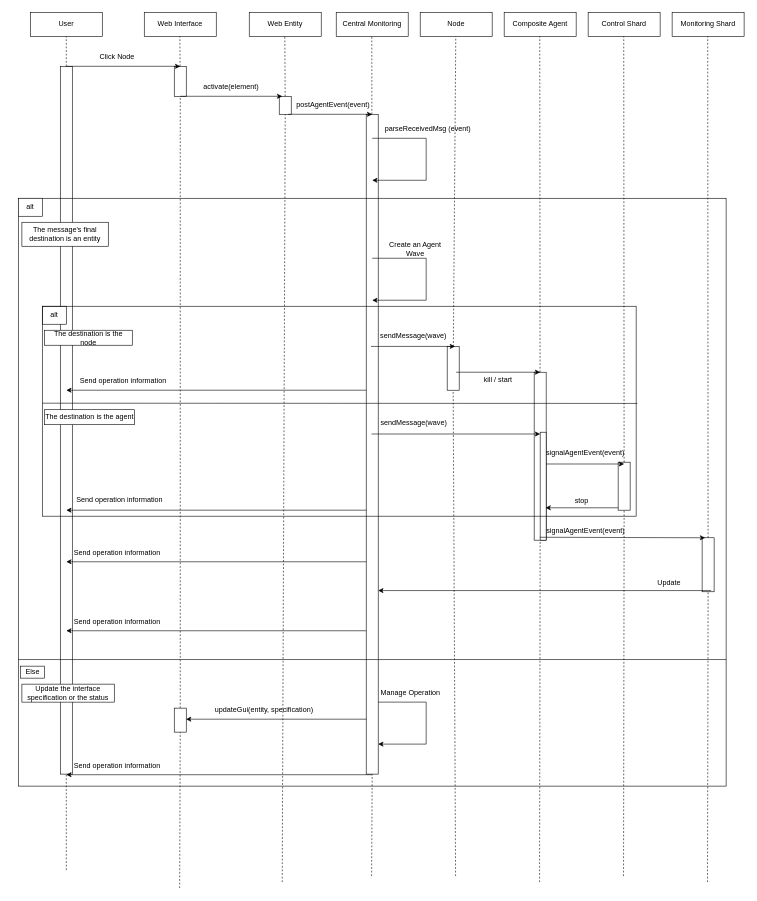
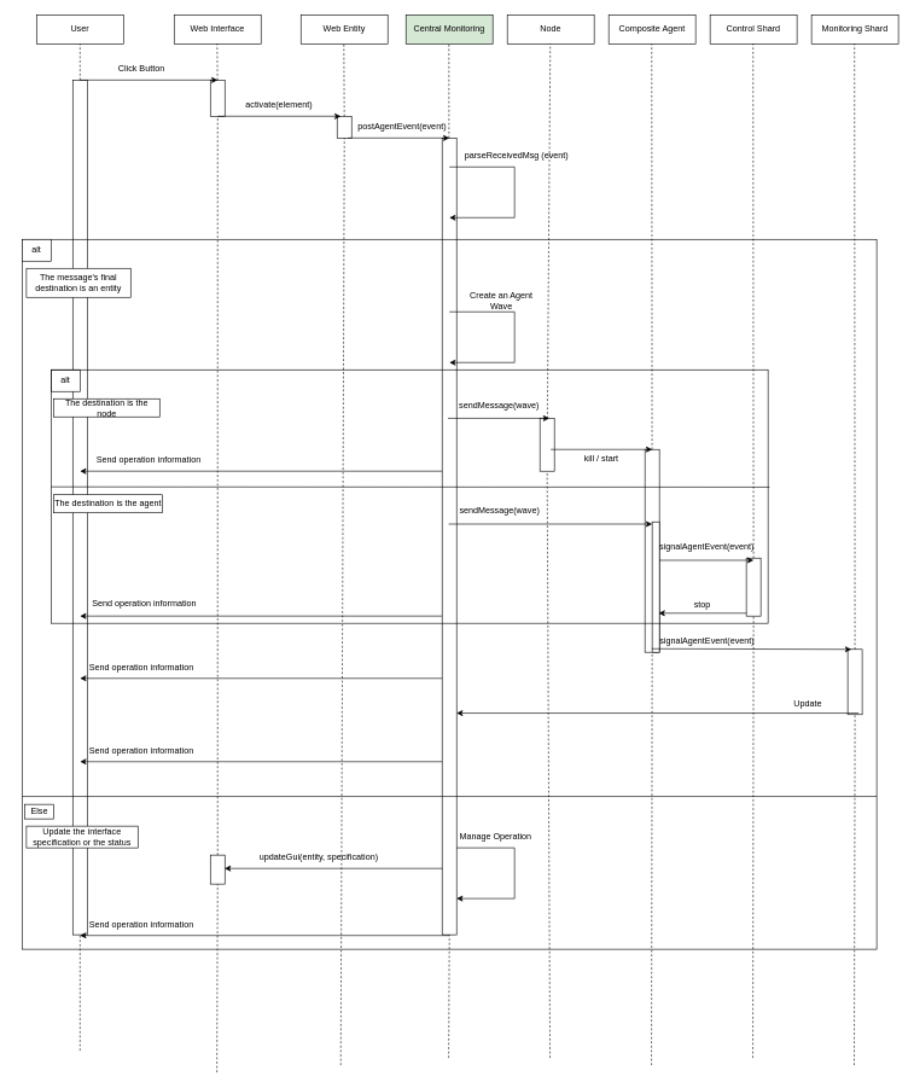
  <mxCell id="0" />
  <mxCell id="1" parent="0" />
  <mxCell id="2" value="" style="rounded=0;whiteSpace=wrap;html=1;" vertex="1" parent="1"><mxGeometry x="1170" y="896" width="20" height="90" as="geometry" /></mxCell>
  <mxCell id="3" value="" style="rounded=0;whiteSpace=wrap;html=1;" vertex="1" parent="1"><mxGeometry x="1030" y="770" width="20" height="80" as="geometry" /></mxCell>
  <mxCell id="4" value="" style="rounded=0;whiteSpace=wrap;html=1;" vertex="1" parent="1"><mxGeometry x="890" y="620" width="20" height="280" as="geometry" /></mxCell>
  <mxCell id="5" value="" style="rounded=0;whiteSpace=wrap;html=1;" vertex="1" parent="1"><mxGeometry x="745" y="577" width="20" height="73" as="geometry" /></mxCell>
  <mxCell id="6" value="" style="rounded=0;whiteSpace=wrap;html=1;" vertex="1" parent="1"><mxGeometry x="465" y="160" width="20" height="30" as="geometry" /></mxCell>
  <mxCell id="7" value="" style="rounded=0;whiteSpace=wrap;html=1;" vertex="1" parent="1"><mxGeometry x="610" y="190" width="20" height="1100" as="geometry" /></mxCell>
  <mxCell id="8" value="" style="rounded=0;whiteSpace=wrap;html=1;" vertex="1" parent="1"><mxGeometry x="290" y="110" width="20" height="50" as="geometry" /></mxCell>
  <mxCell id="9" value="" style="rounded=0;whiteSpace=wrap;html=1;" vertex="1" parent="1"><mxGeometry x="100" y="110" width="20" height="1180" as="geometry" /></mxCell>
  <mxCell id="10" value="" style="rounded=0;whiteSpace=wrap;html=1;fillColor=none;" vertex="1" parent="1"><mxGeometry x="30" y="330" width="1180" height="980" as="geometry" /></mxCell>
  <mxCell id="11" value="" style="rounded=0;whiteSpace=wrap;html=1;" vertex="1" parent="1"><mxGeometry x="30" y="330" width="40" height="30" as="geometry" /></mxCell>
  <mxCell id="12" value="Web Entity" style="rounded=0;whiteSpace=wrap;html=1;" vertex="1" parent="1"><mxGeometry x="415" y="20" width="120" height="40" as="geometry" /></mxCell>
  <mxCell id="13" value="Composite Agent" style="rounded=0;whiteSpace=wrap;html=1;" vertex="1" parent="1"><mxGeometry x="840" y="20" width="120" height="40" as="geometry" /></mxCell>
  <mxCell id="14" value="Node" style="rounded=0;whiteSpace=wrap;html=1;" vertex="1" parent="1"><mxGeometry x="700" y="20" width="120" height="40" as="geometry" /></mxCell>
- <mxCell id="15" value="Central Monitoring" style="rounded=0;whiteSpace=wrap;html=1;" vertex="1" parent="1"><mxGeometry x="560" y="20" width="120" height="40" as="geometry" /></mxCell>
+ <mxCell id="15" value="Central Monitoring" style="rounded=0;whiteSpace=wrap;html=1;fillColor=#d5e8d4;" vertex="1" parent="1"><mxGeometry x="560" y="20" width="120" height="40" as="geometry" /></mxCell>
  <mxCell id="16" value="Web Interface" style="rounded=0;whiteSpace=wrap;html=1;" vertex="1" parent="1"><mxGeometry x="240" y="20" width="120" height="40" as="geometry" /></mxCell>
  <mxCell id="17" value="User" style="rounded=0;whiteSpace=wrap;html=1;" vertex="1" parent="1"><mxGeometry x="50" y="20" width="120" height="40" as="geometry" /></mxCell>
  <mxCell id="18" value="Monitoring Shard" style="rounded=0;whiteSpace=wrap;html=1;" vertex="1" parent="1"><mxGeometry x="1120" y="20" width="120" height="40" as="geometry" /></mxCell>
  <mxCell id="19" value="Control Shard" style="rounded=0;whiteSpace=wrap;html=1;" vertex="1" parent="1"><mxGeometry x="980" y="20" width="120" height="40" as="geometry" /></mxCell>
  <mxCell id="20" value="" style="endArrow=none;dashed=1;html=1;rounded=0;entryX=0.5;entryY=1;entryDx=0;entryDy=0;" edge="1" parent="1" source="9" target="17"><mxGeometry width="50" height="50" relative="1" as="geometry"><mxPoint x="110" y="1450" as="sourcePoint" /><mxPoint x="640" y="160" as="targetPoint" /></mxGeometry></mxCell>
  <mxCell id="21" value="" style="endArrow=none;dashed=1;html=1;rounded=0;entryX=0.5;entryY=1;entryDx=0;entryDy=0;" edge="1" parent="1" source="2"><mxGeometry width="50" height="50" relative="1" as="geometry"><mxPoint x="1179" y="1470" as="sourcePoint" /><mxPoint x="1179.33" y="60" as="targetPoint" /></mxGeometry></mxCell>
  <mxCell id="22" value="" style="endArrow=none;dashed=1;html=1;rounded=0;entryX=0.5;entryY=1;entryDx=0;entryDy=0;" edge="1" parent="1" source="4"><mxGeometry width="50" height="50" relative="1" as="geometry"><mxPoint x="899" y="1470" as="sourcePoint" /><mxPoint x="899.33" y="60" as="targetPoint" /></mxGeometry></mxCell>
  <mxCell id="23" value="" style="endArrow=none;dashed=1;html=1;rounded=0;entryX=0.5;entryY=1;entryDx=0;entryDy=0;" edge="1" parent="1" source="5"><mxGeometry width="50" height="50" relative="1" as="geometry"><mxPoint x="759" y="1460" as="sourcePoint" /><mxPoint x="759.33" y="60" as="targetPoint" /></mxGeometry></mxCell>
  <mxCell id="24" value="" style="endArrow=none;dashed=1;html=1;rounded=0;entryX=0.5;entryY=1;entryDx=0;entryDy=0;" edge="1" parent="1" source="3"><mxGeometry width="50" height="50" relative="1" as="geometry"><mxPoint x="1039" y="1460" as="sourcePoint" /><mxPoint x="1039.33" y="60" as="targetPoint" /></mxGeometry></mxCell>
  <mxCell id="25" value="" style="endArrow=none;dashed=1;html=1;rounded=0;entryX=0.5;entryY=1;entryDx=0;entryDy=0;" edge="1" parent="1" source="7"><mxGeometry width="50" height="50" relative="1" as="geometry"><mxPoint x="619" y="1460" as="sourcePoint" /><mxPoint x="619.33" y="60" as="targetPoint" /></mxGeometry></mxCell>
  <mxCell id="26" value="" style="endArrow=none;dashed=1;html=1;rounded=0;entryX=0.5;entryY=1;entryDx=0;entryDy=0;" edge="1" parent="1" source="6"><mxGeometry width="50" height="50" relative="1" as="geometry"><mxPoint x="470" y="1470" as="sourcePoint" /><mxPoint x="474.33" y="60" as="targetPoint" /></mxGeometry></mxCell>
  <mxCell id="27" value="" style="endArrow=none;dashed=1;html=1;rounded=0;entryX=0.5;entryY=1;entryDx=0;entryDy=0;" edge="1" parent="1" source="8"><mxGeometry width="50" height="50" relative="1" as="geometry"><mxPoint x="299" y="1480" as="sourcePoint" /><mxPoint x="299.33" y="60" as="targetPoint" /></mxGeometry></mxCell>
  <mxCell id="28" value="" style="endArrow=classic;html=1;rounded=0;" edge="1" parent="1"><mxGeometry width="50" height="50" relative="1" as="geometry"><mxPoint x="110" y="110" as="sourcePoint" /><mxPoint x="300" y="110" as="targetPoint" /></mxGeometry></mxCell>
- <mxCell id="29" value="Click Node" style="text;html=1;strokeColor=none;fillColor=none;align=center;verticalAlign=middle;whiteSpace=wrap;rounded=0;" vertex="1" parent="1"><mxGeometry x="160" y="80" width="70" height="30" as="geometry" /></mxCell>
+ <mxCell id="29" value="Click Button" style="text;html=1;strokeColor=none;fillColor=none;align=center;verticalAlign=middle;whiteSpace=wrap;rounded=0;" vertex="1" parent="1"><mxGeometry x="160" y="80" width="70" height="30" as="geometry" /></mxCell>
  <mxCell id="30" value="activate(element)" style="text;html=1;strokeColor=none;fillColor=none;align=center;verticalAlign=middle;whiteSpace=wrap;rounded=0;" vertex="1" parent="1"><mxGeometry x="340" y="130" width="90" height="30" as="geometry" /></mxCell>
  <mxCell id="31" value="" style="endArrow=classic;html=1;rounded=0;" edge="1" parent="1"><mxGeometry width="50" height="50" relative="1" as="geometry"><mxPoint x="300" y="160" as="sourcePoint" /><mxPoint x="470" y="160" as="targetPoint" /></mxGeometry></mxCell>
  <mxCell id="32" value="postAgentEvent(event)" style="text;html=1;strokeColor=none;fillColor=none;align=center;verticalAlign=middle;whiteSpace=wrap;rounded=0;" vertex="1" parent="1"><mxGeometry x="510" y="159" width="90" height="30" as="geometry" /></mxCell>
  <mxCell id="33" value="" style="endArrow=classic;html=1;rounded=0;" edge="1" parent="1"><mxGeometry width="50" height="50" relative="1" as="geometry"><mxPoint x="480" y="190" as="sourcePoint" /><mxPoint x="620" y="190" as="targetPoint" /></mxGeometry></mxCell>
  <mxCell id="34" value="" style="endArrow=classic;html=1;rounded=0;" edge="1" parent="1"><mxGeometry width="50" height="50" relative="1" as="geometry"><mxPoint x="618" y="577" as="sourcePoint" /><mxPoint x="758" y="577" as="targetPoint" /></mxGeometry></mxCell>
  <mxCell id="35" value="" style="endArrow=classic;html=1;rounded=0;" edge="1" parent="1"><mxGeometry width="50" height="50" relative="1" as="geometry"><mxPoint x="620" y="230" as="sourcePoint" /><mxPoint x="620" y="300" as="targetPoint" /><Array as="points"><mxPoint x="710" y="230" /><mxPoint x="710" y="300" /></Array></mxGeometry></mxCell>
  <mxCell id="36" value="parseReceivedMsg (event)" style="text;html=1;strokeColor=none;fillColor=none;align=center;verticalAlign=middle;whiteSpace=wrap;rounded=0;" vertex="1" parent="1"><mxGeometry x="628" y="200" width="170" height="30" as="geometry" /></mxCell>
  <mxCell id="37" value="" style="endArrow=classic;html=1;rounded=0;" edge="1" parent="1"><mxGeometry width="50" height="50" relative="1" as="geometry"><mxPoint x="620" y="430" as="sourcePoint" /><mxPoint x="620" y="500" as="targetPoint" /><Array as="points"><mxPoint x="710" y="430" /><mxPoint x="710" y="500" /></Array></mxGeometry></mxCell>
  <mxCell id="38" value="alt" style="text;html=1;strokeColor=none;fillColor=none;align=center;verticalAlign=middle;whiteSpace=wrap;rounded=0;" vertex="1" parent="1"><mxGeometry x="20" y="330" width="60" height="30" as="geometry" /></mxCell>
  <mxCell id="39" value="Else" style="text;html=1;strokeColor=default;fillColor=default;align=center;verticalAlign=middle;whiteSpace=wrap;rounded=0;" vertex="1" parent="1"><mxGeometry x="34" y="1110" width="40" height="20" as="geometry" /></mxCell>
  <mxCell id="40" value="The message's final destination is an entity" style="text;html=1;strokeColor=default;fillColor=default;align=center;verticalAlign=middle;whiteSpace=wrap;rounded=0;" vertex="1" parent="1"><mxGeometry x="36" y="370" width="144" height="40" as="geometry" /></mxCell>
  <mxCell id="41" value="alt" style="text;html=1;strokeColor=default;fillColor=default;align=center;verticalAlign=middle;whiteSpace=wrap;rounded=0;" vertex="1" parent="1"><mxGeometry x="70" y="510" width="40" height="30" as="geometry" /></mxCell>
  <mxCell id="42" value="The destination is the node" style="text;html=1;strokeColor=default;fillColor=default;align=center;verticalAlign=middle;whiteSpace=wrap;rounded=0;" vertex="1" parent="1"><mxGeometry x="74" y="550" width="146" height="25" as="geometry" /></mxCell>
  <mxCell id="43" value="The destination is the agent" style="text;html=1;strokeColor=default;fillColor=default;align=center;verticalAlign=middle;whiteSpace=wrap;rounded=0;" vertex="1" parent="1"><mxGeometry x="74" y="682.5" width="150" height="25" as="geometry" /></mxCell>
  <mxCell id="44" value="Create an Agent Wave" style="text;html=1;strokeColor=none;fillColor=none;align=center;verticalAlign=middle;whiteSpace=wrap;rounded=0;" vertex="1" parent="1"><mxGeometry x="632" y="400" width="120" height="30" as="geometry" /></mxCell>
  <mxCell id="45" value="" style="endArrow=none;html=1;rounded=0;strokeWidth=1;" edge="1" parent="1"><mxGeometry width="50" height="50" relative="1" as="geometry"><mxPoint x="30" y="1099" as="sourcePoint" /><mxPoint x="1210" y="1099" as="targetPoint" /></mxGeometry></mxCell>
  <mxCell id="46" value="" style="endArrow=none;html=1;rounded=0;exitX=-0.004;exitY=0.555;exitDx=0;exitDy=0;exitPerimeter=0;strokeWidth=1;entryX=1.002;entryY=0.463;entryDx=0;entryDy=0;entryPerimeter=0;" edge="1" parent="1" target="81"><mxGeometry width="50" height="50" relative="1" as="geometry"><mxPoint x="69.998" y="671.65" as="sourcePoint" /><mxPoint x="1190" y="672" as="targetPoint" /></mxGeometry></mxCell>
  <mxCell id="47" value="sendMessage(wave)" style="text;html=1;strokeColor=none;fillColor=none;align=center;verticalAlign=middle;whiteSpace=wrap;rounded=0;" vertex="1" parent="1"><mxGeometry x="628" y="544" width="122" height="30" as="geometry" /></mxCell>
  <mxCell id="48" value="" style="endArrow=classic;html=1;rounded=0;" edge="1" parent="1"><mxGeometry width="50" height="50" relative="1" as="geometry"><mxPoint x="619" y="723" as="sourcePoint" /><mxPoint x="900" y="723" as="targetPoint" /></mxGeometry></mxCell>
  <mxCell id="49" value="" style="rounded=0;whiteSpace=wrap;html=1;" vertex="1" parent="1"><mxGeometry x="900" y="720" width="10" height="180" as="geometry" /></mxCell>
  <mxCell id="50" value="sendMessage(wave)" style="text;html=1;strokeColor=none;fillColor=none;align=center;verticalAlign=middle;whiteSpace=wrap;rounded=0;" vertex="1" parent="1"><mxGeometry x="623.5" y="690" width="131" height="30" as="geometry" /></mxCell>
  <mxCell id="51" value="" style="endArrow=classic;html=1;rounded=0;" edge="1" parent="1"><mxGeometry width="50" height="50" relative="1" as="geometry"><mxPoint x="760" y="620" as="sourcePoint" /><mxPoint x="900" y="620" as="targetPoint" /></mxGeometry></mxCell>
  <mxCell id="52" value="kill / start" style="text;html=1;strokeColor=none;fillColor=none;align=center;verticalAlign=middle;whiteSpace=wrap;rounded=0;" vertex="1" parent="1"><mxGeometry x="780" y="618" width="100" height="30" as="geometry" /></mxCell>
  <mxCell id="53" value="" style="endArrow=classic;html=1;rounded=0;" edge="1" parent="1"><mxGeometry width="50" height="50" relative="1" as="geometry"><mxPoint x="610" y="650" as="sourcePoint" /><mxPoint x="110" y="650" as="targetPoint" /></mxGeometry></mxCell>
  <mxCell id="54" value="Send operation information" style="text;html=1;strokeColor=none;fillColor=none;align=center;verticalAlign=middle;whiteSpace=wrap;rounded=0;" vertex="1" parent="1"><mxGeometry x="130" y="620" width="150" height="30" as="geometry" /></mxCell>
  <mxCell id="55" value="Send operation information" style="text;html=1;strokeColor=none;fillColor=none;align=center;verticalAlign=middle;whiteSpace=wrap;rounded=0;" vertex="1" parent="1"><mxGeometry x="120" y="906" width="150" height="30" as="geometry" /></mxCell>
  <mxCell id="56" value="" style="endArrow=classic;html=1;rounded=0;" edge="1" parent="1"><mxGeometry width="50" height="50" relative="1" as="geometry"><mxPoint x="610" y="1051" as="sourcePoint" /><mxPoint x="110" y="1051" as="targetPoint" /></mxGeometry></mxCell>
  <mxCell id="57" value="Send operation information" style="text;html=1;strokeColor=none;fillColor=none;align=center;verticalAlign=middle;whiteSpace=wrap;rounded=0;" vertex="1" parent="1"><mxGeometry x="120" y="1021" width="150" height="30" as="geometry" /></mxCell>
  <mxCell id="58" value="signalAgentEvent(event)" style="text;html=1;strokeColor=none;fillColor=none;align=center;verticalAlign=middle;whiteSpace=wrap;rounded=0;" vertex="1" parent="1"><mxGeometry x="926" y="870" width="100" height="30" as="geometry" /></mxCell>
  <mxCell id="59" value="Update" style="text;html=1;strokeColor=none;fillColor=none;align=center;verticalAlign=middle;whiteSpace=wrap;rounded=0;" vertex="1" parent="1"><mxGeometry x="1065" y="957" width="100" height="30" as="geometry" /></mxCell>
  <mxCell id="60" value="" style="endArrow=classic;html=1;rounded=0;" edge="1" parent="1"><mxGeometry width="50" height="50" relative="1" as="geometry"><mxPoint x="610" y="850" as="sourcePoint" /><mxPoint x="110" y="850" as="targetPoint" /></mxGeometry></mxCell>
  <mxCell id="61" style="edgeStyle=orthogonalEdgeStyle;rounded=0;orthogonalLoop=1;jettySize=auto;html=1;exitX=0.5;exitY=1;exitDx=0;exitDy=0;" edge="1" parent="1" source="39" target="39"><mxGeometry relative="1" as="geometry" /></mxCell>
  <mxCell id="62" value="" style="endArrow=classic;html=1;rounded=0;" edge="1" parent="1"><mxGeometry width="50" height="50" relative="1" as="geometry"><mxPoint x="630" y="1170" as="sourcePoint" /><mxPoint x="630" y="1240" as="targetPoint" /><Array as="points"><mxPoint x="710" y="1170" /><mxPoint x="710" y="1240" /></Array></mxGeometry></mxCell>
  <mxCell id="63" value="Manage Operation" style="text;html=1;strokeColor=none;fillColor=none;align=center;verticalAlign=middle;whiteSpace=wrap;rounded=0;" vertex="1" parent="1"><mxGeometry x="623.5" y="1140" width="120" height="30" as="geometry" /></mxCell>
  <mxCell id="64" value="" style="endArrow=classic;html=1;rounded=0;" edge="1" parent="1"><mxGeometry width="50" height="50" relative="1" as="geometry"><mxPoint x="620" y="1291" as="sourcePoint" /><mxPoint x="110" y="1291" as="targetPoint" /></mxGeometry></mxCell>
  <mxCell id="65" value="Send operation information" style="text;html=1;strokeColor=none;fillColor=none;align=center;verticalAlign=middle;whiteSpace=wrap;rounded=0;" vertex="1" parent="1"><mxGeometry x="120" y="1261" width="150" height="30" as="geometry" /></mxCell>
  <mxCell id="66" value="" style="endArrow=none;dashed=1;html=1;rounded=0;entryX=0.5;entryY=1;entryDx=0;entryDy=0;" edge="1" parent="1" target="9"><mxGeometry width="50" height="50" relative="1" as="geometry"><mxPoint x="110" y="1450" as="sourcePoint" /><mxPoint x="110" y="60" as="targetPoint" /></mxGeometry></mxCell>
  <mxCell id="67" value="" style="endArrow=none;dashed=1;html=1;rounded=0;entryX=0.5;entryY=1;entryDx=0;entryDy=0;" edge="1" parent="1" target="8" source="85"><mxGeometry width="50" height="50" relative="1" as="geometry"><mxPoint x="299" y="1480" as="sourcePoint" /><mxPoint x="299.33" y="60" as="targetPoint" /></mxGeometry></mxCell>
  <mxCell id="68" value="" style="endArrow=none;dashed=1;html=1;rounded=0;entryX=0.5;entryY=1;entryDx=0;entryDy=0;" edge="1" parent="1" target="6"><mxGeometry width="50" height="50" relative="1" as="geometry"><mxPoint x="470" y="1470" as="sourcePoint" /><mxPoint x="474.33" y="60" as="targetPoint" /></mxGeometry></mxCell>
  <mxCell id="69" value="" style="endArrow=none;dashed=1;html=1;rounded=0;entryX=0.5;entryY=1;entryDx=0;entryDy=0;" edge="1" parent="1" target="7"><mxGeometry width="50" height="50" relative="1" as="geometry"><mxPoint x="619" y="1460" as="sourcePoint" /><mxPoint x="619.33" y="60" as="targetPoint" /></mxGeometry></mxCell>
  <mxCell id="70" value="" style="endArrow=none;dashed=1;html=1;rounded=0;entryX=0.5;entryY=1;entryDx=0;entryDy=0;" edge="1" parent="1" target="5"><mxGeometry width="50" height="50" relative="1" as="geometry"><mxPoint x="759" y="1460" as="sourcePoint" /><mxPoint x="759.33" y="60" as="targetPoint" /></mxGeometry></mxCell>
  <mxCell id="71" value="" style="endArrow=none;dashed=1;html=1;rounded=0;entryX=0.5;entryY=1;entryDx=0;entryDy=0;" edge="1" parent="1" target="4"><mxGeometry width="50" height="50" relative="1" as="geometry"><mxPoint x="899" y="1470" as="sourcePoint" /><mxPoint x="899.33" y="60" as="targetPoint" /></mxGeometry></mxCell>
  <mxCell id="72" value="" style="endArrow=classic;html=1;rounded=0;" edge="1" parent="1"><mxGeometry width="50" height="50" relative="1" as="geometry"><mxPoint x="910" y="773" as="sourcePoint" /><mxPoint x="1040" y="773" as="targetPoint" /></mxGeometry></mxCell>
  <mxCell id="73" value="signalAgentEvent(event)" style="text;html=1;strokeColor=none;fillColor=none;align=center;verticalAlign=middle;whiteSpace=wrap;rounded=0;" vertex="1" parent="1"><mxGeometry x="910" y="740" width="131" height="30" as="geometry" /></mxCell>
  <mxCell id="74" value="" style="endArrow=classic;html=1;rounded=0;" edge="1" parent="1"><mxGeometry width="50" height="50" relative="1" as="geometry"><mxPoint x="1030" y="846" as="sourcePoint" /><mxPoint x="909" y="846" as="targetPoint" /></mxGeometry></mxCell>
  <mxCell id="75" value="stop" style="text;html=1;strokeColor=none;fillColor=none;align=center;verticalAlign=middle;whiteSpace=wrap;rounded=0;" vertex="1" parent="1"><mxGeometry x="903.75" y="819" width="131" height="30" as="geometry" /></mxCell>
  <mxCell id="76" value="" style="endArrow=classic;html=1;rounded=0;exitX=-0.064;exitY=0.973;exitDx=0;exitDy=0;exitPerimeter=0;" edge="1" parent="1" source="49"><mxGeometry width="50" height="50" relative="1" as="geometry"><mxPoint x="1100" y="900" as="sourcePoint" /><mxPoint x="1175" y="896" as="targetPoint" /></mxGeometry></mxCell>
  <mxCell id="77" value="" style="endArrow=classic;html=1;rounded=0;" edge="1" parent="1"><mxGeometry width="50" height="50" relative="1" as="geometry"><mxPoint x="610" y="936" as="sourcePoint" /><mxPoint x="110" y="936" as="targetPoint" /></mxGeometry></mxCell>
  <mxCell id="78" value="" style="endArrow=classic;html=1;rounded=0;" edge="1" parent="1"><mxGeometry width="50" height="50" relative="1" as="geometry"><mxPoint x="1185" y="984" as="sourcePoint" /><mxPoint x="630" y="984" as="targetPoint" /></mxGeometry></mxCell>
  <mxCell id="79" value="" style="endArrow=none;dashed=1;html=1;rounded=0;entryX=0.5;entryY=1;entryDx=0;entryDy=0;" edge="1" parent="1" target="3"><mxGeometry width="50" height="50" relative="1" as="geometry"><mxPoint x="1039" y="1460" as="sourcePoint" /><mxPoint x="1039.33" y="60" as="targetPoint" /></mxGeometry></mxCell>
  <mxCell id="80" value="" style="endArrow=none;dashed=1;html=1;rounded=0;entryX=0.5;entryY=1;entryDx=0;entryDy=0;" edge="1" parent="1" target="2"><mxGeometry width="50" height="50" relative="1" as="geometry"><mxPoint x="1179" y="1470" as="sourcePoint" /><mxPoint x="1179.33" y="60" as="targetPoint" /></mxGeometry></mxCell>
  <mxCell id="81" value="" style="rounded=0;whiteSpace=wrap;html=1;fillColor=none;" vertex="1" parent="1"><mxGeometry x="70" y="510" width="990" height="350" as="geometry" /></mxCell>
  <mxCell id="82" value="Send operation information" style="text;html=1;strokeColor=none;fillColor=none;align=center;verticalAlign=middle;whiteSpace=wrap;rounded=0;" vertex="1" parent="1"><mxGeometry x="124" y="818" width="150" height="30" as="geometry" /></mxCell>
  <mxCell id="83" value="Update the interface specification or the status" style="text;html=1;strokeColor=default;fillColor=default;align=center;verticalAlign=middle;whiteSpace=wrap;rounded=0;" vertex="1" parent="1"><mxGeometry x="36" y="1140" width="154" height="30" as="geometry" /></mxCell>
  <mxCell id="84" value="" style="endArrow=none;dashed=1;html=1;rounded=0;entryX=0.5;entryY=1;entryDx=0;entryDy=0;" edge="1" parent="1" target="85"><mxGeometry width="50" height="50" relative="1" as="geometry"><mxPoint x="299" y="1480" as="sourcePoint" /><mxPoint x="300" y="160" as="targetPoint" /></mxGeometry></mxCell>
  <mxCell id="85" value="" style="rounded=0;whiteSpace=wrap;html=1;" vertex="1" parent="1"><mxGeometry x="290" y="1180" width="20" height="40" as="geometry" /></mxCell>
  <mxCell id="86" value="" style="endArrow=classic;html=1;rounded=0;exitX=0.492;exitY=0.878;exitDx=0;exitDy=0;exitPerimeter=0;entryX=0.237;entryY=0.878;entryDx=0;entryDy=0;entryPerimeter=0;" edge="1" parent="1"><mxGeometry width="50" height="50" relative="1" as="geometry"><mxPoint x="610.56" y="1198.44" as="sourcePoint" /><mxPoint x="309.66" y="1198.44" as="targetPoint" /></mxGeometry></mxCell>
  <mxCell id="87" value="updateGui(entity, specification)" style="text;html=1;strokeColor=none;fillColor=none;align=center;verticalAlign=middle;whiteSpace=wrap;rounded=0;" vertex="1" parent="1"><mxGeometry x="350" y="1168" width="180" height="30" as="geometry" /></mxCell>
